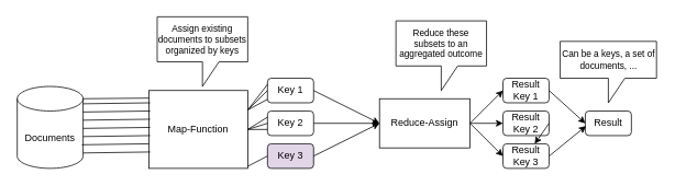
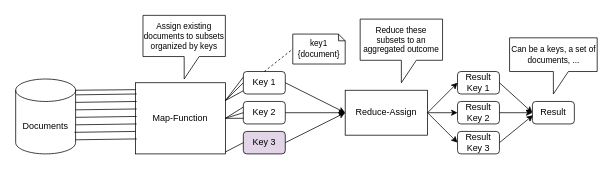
  <mxCell id="0" />
  <mxCell id="1" parent="0" />
  <mxCell id="2" value="Documents" style="shape=cylinder3;whiteSpace=wrap;html=1;boundedLbl=1;backgroundOutline=1;size=15;" vertex="1" parent="1"><mxGeometry x="20" y="105" width="80" height="100" as="geometry" /></mxCell>
  <mxCell id="3" value="Map-Function" style="rounded=0;whiteSpace=wrap;html=1;" vertex="1" parent="1"><mxGeometry x="180" y="110" width="120" height="95" as="geometry" /></mxCell>
  <mxCell id="4" value="" style="endArrow=none;html=1;entryX=0.002;entryY=0.097;entryDx=0;entryDy=0;entryPerimeter=0;exitX=1;exitY=0;exitDx=0;exitDy=15;exitPerimeter=0;" edge="1" parent="1" source="2" target="3"><mxGeometry width="50" height="50" relative="1" as="geometry"><mxPoint x="280" y="405" as="sourcePoint" /><mxPoint x="330" y="355" as="targetPoint" /></mxGeometry></mxCell>
  <mxCell id="5" value="" style="endArrow=none;html=1;entryX=0.013;entryY=0.147;entryDx=0;entryDy=0;entryPerimeter=0;exitX=1;exitY=0;exitDx=0;exitDy=15;exitPerimeter=0;" edge="1" parent="1"><mxGeometry width="50" height="50" relative="1" as="geometry"><mxPoint x="100" y="126.18" as="sourcePoint" /><mxPoint x="181.56" y="125" as="targetPoint" /></mxGeometry></mxCell>
  <mxCell id="6" value="" style="endArrow=none;html=1;entryX=0.013;entryY=0.147;entryDx=0;entryDy=0;entryPerimeter=0;exitX=1;exitY=0;exitDx=0;exitDy=15;exitPerimeter=0;" edge="1" parent="1"><mxGeometry width="50" height="50" relative="1" as="geometry"><mxPoint x="100" y="136.18" as="sourcePoint" /><mxPoint x="181.56" y="135" as="targetPoint" /></mxGeometry></mxCell>
  <mxCell id="7" value="" style="endArrow=none;html=1;entryX=0.013;entryY=0.147;entryDx=0;entryDy=0;entryPerimeter=0;exitX=1;exitY=0;exitDx=0;exitDy=15;exitPerimeter=0;" edge="1" parent="1"><mxGeometry width="50" height="50" relative="1" as="geometry"><mxPoint x="100" y="146.18" as="sourcePoint" /><mxPoint x="181.56" y="145" as="targetPoint" /></mxGeometry></mxCell>
  <mxCell id="8" value="" style="endArrow=none;html=1;entryX=0.013;entryY=0.147;entryDx=0;entryDy=0;entryPerimeter=0;exitX=1;exitY=0;exitDx=0;exitDy=15;exitPerimeter=0;" edge="1" parent="1"><mxGeometry width="50" height="50" relative="1" as="geometry"><mxPoint x="100" y="156.18" as="sourcePoint" /><mxPoint x="181.56" y="155" as="targetPoint" /></mxGeometry></mxCell>
  <mxCell id="9" value="Reduce-Assign" style="rounded=0;whiteSpace=wrap;html=1;" vertex="1" parent="1"><mxGeometry x="460" y="120" width="110" height="60" as="geometry" /></mxCell>
  <mxCell id="10" value="Key 1" style="rounded=1;whiteSpace=wrap;html=1;" vertex="1" parent="1"><mxGeometry x="324" y="95" width="56" height="30" as="geometry" /></mxCell>
  <mxCell id="11" value="" style="endArrow=none;html=1;entryX=0;entryY=0.25;entryDx=0;entryDy=0;exitX=1;exitY=0.25;exitDx=0;exitDy=0;" edge="1" parent="1" source="3" target="10"><mxGeometry width="50" height="50" relative="1" as="geometry"><mxPoint x="110" y="130" as="sourcePoint" /><mxPoint x="191.56" y="128.82" as="targetPoint" /></mxGeometry></mxCell>
  <mxCell id="12" value="" style="endArrow=none;html=1;entryX=0;entryY=0.5;entryDx=0;entryDy=0;exitX=1;exitY=0.25;exitDx=0;exitDy=0;" edge="1" parent="1" source="3" target="10"><mxGeometry width="50" height="50" relative="1" as="geometry"><mxPoint x="310" y="135" as="sourcePoint" /><mxPoint x="334" y="112.5" as="targetPoint" /></mxGeometry></mxCell>
  <mxCell id="13" value="" style="endArrow=none;html=1;entryX=-0.001;entryY=0.857;entryDx=0;entryDy=0;exitX=1;exitY=0.25;exitDx=0;exitDy=0;entryPerimeter=0;" edge="1" parent="1" source="3" target="10"><mxGeometry width="50" height="50" relative="1" as="geometry"><mxPoint x="310" y="135" as="sourcePoint" /><mxPoint x="334" y="120" as="targetPoint" /></mxGeometry></mxCell>
  <mxCell id="14" value="Key 2" style="rounded=1;whiteSpace=wrap;html=1;" vertex="1" parent="1"><mxGeometry x="324" y="135" width="56" height="30" as="geometry" /></mxCell>
  <mxCell id="15" value="Key 3" style="rounded=1;whiteSpace=wrap;html=1;fillColor=#e1d5e7;" vertex="1" parent="1"><mxGeometry x="324" y="175" width="56" height="30" as="geometry" /></mxCell>
  <mxCell id="16" value="" style="endArrow=none;html=1;entryX=0.013;entryY=0.147;entryDx=0;entryDy=0;entryPerimeter=0;exitX=1;exitY=0;exitDx=0;exitDy=15;exitPerimeter=0;" edge="1" parent="1"><mxGeometry width="50" height="50" relative="1" as="geometry"><mxPoint x="100" y="166.18" as="sourcePoint" /><mxPoint x="181.56" y="165" as="targetPoint" /></mxGeometry></mxCell>
  <mxCell id="17" value="" style="endArrow=none;html=1;entryX=0.013;entryY=0.147;entryDx=0;entryDy=0;entryPerimeter=0;exitX=1;exitY=0;exitDx=0;exitDy=15;exitPerimeter=0;" edge="1" parent="1"><mxGeometry width="50" height="50" relative="1" as="geometry"><mxPoint x="98.44" y="176.18" as="sourcePoint" /><mxPoint x="180" y="175" as="targetPoint" /></mxGeometry></mxCell>
  <mxCell id="18" value="" style="endArrow=none;html=1;entryX=0.013;entryY=0.147;entryDx=0;entryDy=0;entryPerimeter=0;exitX=1;exitY=0;exitDx=0;exitDy=15;exitPerimeter=0;" edge="1" parent="1"><mxGeometry width="50" height="50" relative="1" as="geometry"><mxPoint x="100" y="186.18" as="sourcePoint" /><mxPoint x="181.56" y="185" as="targetPoint" /></mxGeometry></mxCell>
  <mxCell id="19" value="" style="endArrow=none;html=1;entryX=0;entryY=0.5;entryDx=0;entryDy=0;exitX=0.997;exitY=0.975;exitDx=0;exitDy=0;exitPerimeter=0;" edge="1" parent="1" source="3" target="15"><mxGeometry width="50" height="50" relative="1" as="geometry"><mxPoint x="310" y="143.75" as="sourcePoint" /><mxPoint x="333.93" y="130.71" as="targetPoint" /></mxGeometry></mxCell>
  <mxCell id="20" value="" style="endArrow=none;html=1;entryX=0;entryY=0.25;entryDx=0;entryDy=0;exitX=1;exitY=0.5;exitDx=0;exitDy=0;" edge="1" parent="1" source="3" target="14"><mxGeometry width="50" height="50" relative="1" as="geometry"><mxPoint x="309.64" y="212.625" as="sourcePoint" /><mxPoint x="334" y="200" as="targetPoint" /></mxGeometry></mxCell>
  <mxCell id="21" value="" style="endArrow=none;html=1;entryX=0;entryY=0.5;entryDx=0;entryDy=0;exitX=1;exitY=0.5;exitDx=0;exitDy=0;" edge="1" parent="1" source="3" target="14"><mxGeometry width="50" height="50" relative="1" as="geometry"><mxPoint x="310" y="167.5" as="sourcePoint" /><mxPoint x="334" y="152.5" as="targetPoint" /></mxGeometry></mxCell>
  <mxCell id="22" value="" style="endArrow=none;html=1;entryX=0;entryY=0.75;entryDx=0;entryDy=0;exitX=1;exitY=0.5;exitDx=0;exitDy=0;" edge="1" parent="1" source="3" target="14"><mxGeometry width="50" height="50" relative="1" as="geometry"><mxPoint x="310" y="167.5" as="sourcePoint" /><mxPoint x="334" y="160" as="targetPoint" /></mxGeometry></mxCell>
+ <mxCell id="23" value="key1&lt;br style=&quot;font-size: 11px;&quot;&gt;{document}" style="shape=note;whiteSpace=wrap;html=1;backgroundOutline=1;darkOpacity=0.05;size=9;fontSize=11;" vertex="1" parent="1"><mxGeometry x="390" y="45" width="70" height="40" as="geometry" /></mxCell>
+ <mxCell id="24" value="" style="endArrow=none;dashed=1;html=1;fontSize=11;entryX=0;entryY=0.5;entryDx=0;entryDy=0;entryPerimeter=0;exitX=0.5;exitY=0;exitDx=0;exitDy=0;" edge="1" parent="1" source="10" target="23"><mxGeometry width="50" height="50" relative="1" as="geometry"><mxPoint x="350" y="75" as="sourcePoint" /><mxPoint x="430" y="85" as="targetPoint" /></mxGeometry></mxCell>
  <mxCell id="25" value="" style="endArrow=classic;html=1;fontSize=11;exitX=1;exitY=0.5;exitDx=0;exitDy=0;entryX=0;entryY=0.5;entryDx=0;entryDy=0;" edge="1" parent="1" source="10" target="9"><mxGeometry width="50" height="50" relative="1" as="geometry"><mxPoint x="430" y="155" as="sourcePoint" /><mxPoint x="480" y="105" as="targetPoint" /></mxGeometry></mxCell>
  <mxCell id="26" value="" style="endArrow=classic;html=1;fontSize=11;exitX=1;exitY=0.5;exitDx=0;exitDy=0;entryX=0;entryY=0.5;entryDx=0;entryDy=0;" edge="1" parent="1" source="14" target="9"><mxGeometry width="50" height="50" relative="1" as="geometry"><mxPoint x="390" y="120" as="sourcePoint" /><mxPoint x="490" y="150" as="targetPoint" /></mxGeometry></mxCell>
  <mxCell id="27" value="" style="endArrow=classic;html=1;fontSize=11;exitX=1;exitY=0.5;exitDx=0;exitDy=0;entryX=0;entryY=0.5;entryDx=0;entryDy=0;" edge="1" parent="1" source="15" target="9"><mxGeometry width="50" height="50" relative="1" as="geometry"><mxPoint x="390" y="160" as="sourcePoint" /><mxPoint x="490" y="150" as="targetPoint" /></mxGeometry></mxCell>
  <mxCell id="28" value="Assign existing documents to subsets organized by keys" style="shape=callout;whiteSpace=wrap;html=1;perimeter=calloutPerimeter;fontSize=11;" vertex="1" parent="1"><mxGeometry x="190" y="20" width="110" height="85" as="geometry" /></mxCell>
  <mxCell id="29" value="Reduce these subsets to an aggregated outcome" style="shape=callout;whiteSpace=wrap;html=1;perimeter=calloutPerimeter;fontSize=11;" vertex="1" parent="1"><mxGeometry x="480" y="25" width="110" height="85" as="geometry" /></mxCell>
  <mxCell id="30" value="Result Key 1" style="rounded=1;whiteSpace=wrap;html=1;" vertex="1" parent="1"><mxGeometry x="610" y="95" width="56" height="30" as="geometry" /></mxCell>
  <mxCell id="31" value="" style="endArrow=classic;html=1;fontSize=11;exitX=1;exitY=0.5;exitDx=0;exitDy=0;entryX=0;entryY=0.5;entryDx=0;entryDy=0;" edge="1" parent="1" source="9" target="30"><mxGeometry width="50" height="50" relative="1" as="geometry"><mxPoint x="600" y="215" as="sourcePoint" /><mxPoint x="650" y="165" as="targetPoint" /></mxGeometry></mxCell>
  <mxCell id="32" value="Result Key 2" style="rounded=1;whiteSpace=wrap;html=1;" vertex="1" parent="1"><mxGeometry x="610" y="135" width="56" height="30" as="geometry" /></mxCell>
  <mxCell id="33" value="Result Key 3" style="rounded=1;whiteSpace=wrap;html=1;" vertex="1" parent="1"><mxGeometry x="610" y="175" width="56" height="30" as="geometry" /></mxCell>
  <mxCell id="34" value="" style="endArrow=classic;html=1;fontSize=11;exitX=1;exitY=0.5;exitDx=0;exitDy=0;entryX=0;entryY=0.5;entryDx=0;entryDy=0;" edge="1" parent="1" source="9" target="32"><mxGeometry width="50" height="50" relative="1" as="geometry"><mxPoint x="580" y="160" as="sourcePoint" /><mxPoint x="630" y="135" as="targetPoint" /></mxGeometry></mxCell>
  <mxCell id="35" value="" style="endArrow=classic;html=1;fontSize=11;exitX=1;exitY=0.5;exitDx=0;exitDy=0;entryX=0;entryY=0.5;entryDx=0;entryDy=0;" edge="1" parent="1" source="9" target="33"><mxGeometry width="50" height="50" relative="1" as="geometry"><mxPoint x="580" y="160" as="sourcePoint" /><mxPoint x="630" y="175" as="targetPoint" /></mxGeometry></mxCell>
  <mxCell id="36" value="" style="endArrow=classic;html=1;fontSize=11;exitX=1;exitY=0.5;exitDx=0;exitDy=0;entryX=0;entryY=0.5;entryDx=0;entryDy=0;" edge="1" parent="1" source="30" target="37"><mxGeometry width="50" height="50" relative="1" as="geometry"><mxPoint x="580" y="160" as="sourcePoint" /><mxPoint x="620" y="120" as="targetPoint" /></mxGeometry></mxCell>
  <mxCell id="37" value="Result" style="rounded=1;whiteSpace=wrap;html=1;" vertex="1" parent="1"><mxGeometry x="710" y="135" width="56" height="30" as="geometry" /></mxCell>
- <mxCell id="38" value="" style="endArrow=classic;html=1;fontSize=11;exitX=1;exitY=0.5;exitDx=0;exitDy=0;" edge="1" parent="1" source="32" target="33"><mxGeometry width="50" height="50" relative="1" as="geometry"><mxPoint x="676" y="120" as="sourcePoint" /><mxPoint x="730" y="160" as="targetPoint" /></mxGeometry></mxCell>
+ <mxCell id="38" value="" style="endArrow=classic;html=1;fontSize=11;exitX=1;exitY=0.5;exitDx=0;exitDy=0;entryX=0;entryY=0.5;entryDx=0;entryDy=0;" edge="1" parent="1" source="32" target="37"><mxGeometry width="50" height="50" relative="1" as="geometry"><mxPoint x="676" y="120" as="sourcePoint" /><mxPoint x="730" y="160" as="targetPoint" /></mxGeometry></mxCell>
  <mxCell id="39" value="" style="endArrow=classic;html=1;fontSize=11;exitX=1;exitY=0.5;exitDx=0;exitDy=0;entryX=0.014;entryY=0.613;entryDx=0;entryDy=0;entryPerimeter=0;" edge="1" parent="1" source="33" target="37"><mxGeometry width="50" height="50" relative="1" as="geometry"><mxPoint x="676" y="160" as="sourcePoint" /><mxPoint x="730" y="160" as="targetPoint" /></mxGeometry></mxCell>
  <mxCell id="40" value="Can be a keys, a set of documents, ..." style="shape=callout;whiteSpace=wrap;html=1;perimeter=calloutPerimeter;fontSize=11;" vertex="1" parent="1"><mxGeometry x="679.5" y="50" width="117" height="75" as="geometry" /></mxCell>
